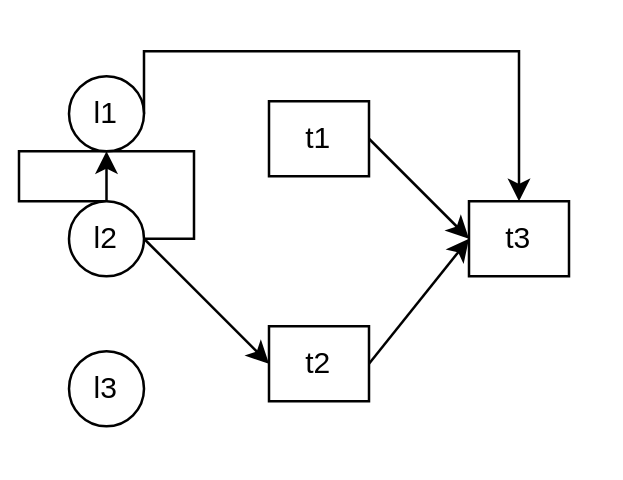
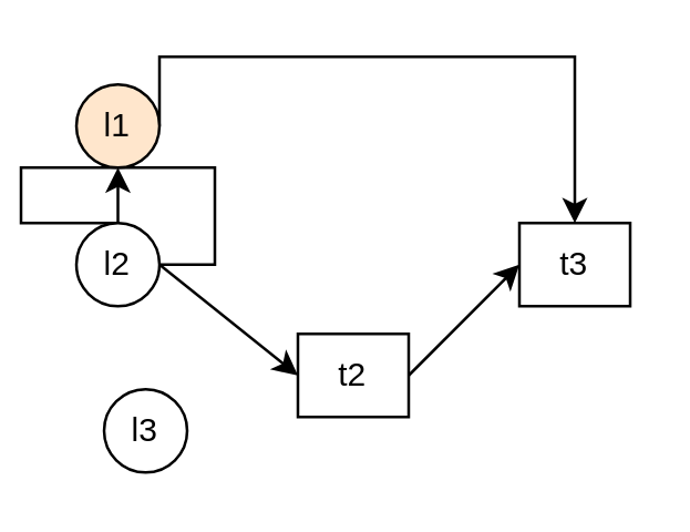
  <mxCell id="0" />
  <mxCell id="1" parent="0" />
- <mxCell id="2" style="rounded=0;orthogonalLoop=1;jettySize=auto;html=1;exitX=1;exitY=0.5;exitDx=0;exitDy=0;entryX=0;entryY=0.5;entryDx=0;entryDy=0;" edge="1" parent="1" source="3" target="12"><mxGeometry relative="1" as="geometry" /></mxCell>
- <mxCell id="3" value="t1" style="rounded=0;whiteSpace=wrap;html=1;" vertex="1" parent="1"><mxGeometry x="100" y="40" width="40" height="30" as="geometry" /></mxCell>
  <mxCell id="4" style="edgeStyle=orthogonalEdgeStyle;rounded=0;orthogonalLoop=1;jettySize=auto;html=1;exitX=1;exitY=0.5;exitDx=0;exitDy=0;entryX=0.5;entryY=0;entryDx=0;entryDy=0;" edge="1" parent="1" source="5" target="12"><mxGeometry relative="1" as="geometry"><Array as="points"><mxPoint x="50" y="20" /><mxPoint x="200" y="20" /></Array></mxGeometry></mxCell>
- <mxCell id="5" value="l1" style="ellipse;whiteSpace=wrap;html=1;aspect=fixed;" vertex="1" parent="1"><mxGeometry x="20" y="30" width="30" height="30" as="geometry" /></mxCell>
+ <mxCell id="5" value="l1" style="ellipse;whiteSpace=wrap;html=1;aspect=fixed;fillColor=#ffe6cc;" vertex="1" parent="1"><mxGeometry x="20" y="30" width="30" height="30" as="geometry" /></mxCell>
  <mxCell id="6" style="edgeStyle=orthogonalEdgeStyle;rounded=0;orthogonalLoop=1;jettySize=auto;html=1;exitX=1;exitY=0.5;exitDx=0;exitDy=0;" edge="1" parent="1" source="8" target="5"><mxGeometry relative="1" as="geometry" /></mxCell>
  <mxCell id="7" style="rounded=0;orthogonalLoop=1;jettySize=auto;html=1;exitX=1;exitY=0.5;exitDx=0;exitDy=0;entryX=0;entryY=0.5;entryDx=0;entryDy=0;" edge="1" parent="1" source="8" target="11"><mxGeometry relative="1" as="geometry" /></mxCell>
  <mxCell id="8" value="l2" style="ellipse;whiteSpace=wrap;html=1;aspect=fixed;" vertex="1" parent="1"><mxGeometry x="20" y="80" width="30" height="30" as="geometry" /></mxCell>
- <mxCell id="9" value="l3" style="ellipse;whiteSpace=wrap;html=1;aspect=fixed;" vertex="1" parent="1"><mxGeometry x="20" y="140" width="30" height="30" as="geometry" /></mxCell>
+ <mxCell id="9" value="l3" style="ellipse;whiteSpace=wrap;html=1;aspect=fixed;" vertex="1" parent="1"><mxGeometry x="30" y="140" width="30" height="30" as="geometry" /></mxCell>
  <mxCell id="10" style="rounded=0;orthogonalLoop=1;jettySize=auto;html=1;exitX=1;exitY=0.5;exitDx=0;exitDy=0;entryX=0;entryY=0.5;entryDx=0;entryDy=0;" edge="1" parent="1" source="11" target="12"><mxGeometry relative="1" as="geometry" /></mxCell>
- <mxCell id="11" value="t2" style="rounded=0;whiteSpace=wrap;html=1;" vertex="1" parent="1"><mxGeometry x="100" y="130" width="40" height="30" as="geometry" /></mxCell>
+ <mxCell id="11" value="t2" style="rounded=0;whiteSpace=wrap;html=1;" vertex="1" parent="1"><mxGeometry x="100" y="120" width="40" height="30" as="geometry" /></mxCell>
  <mxCell id="12" value="t3" style="rounded=0;whiteSpace=wrap;html=1;" vertex="1" parent="1"><mxGeometry x="180" y="80" width="40" height="30" as="geometry" /></mxCell>
